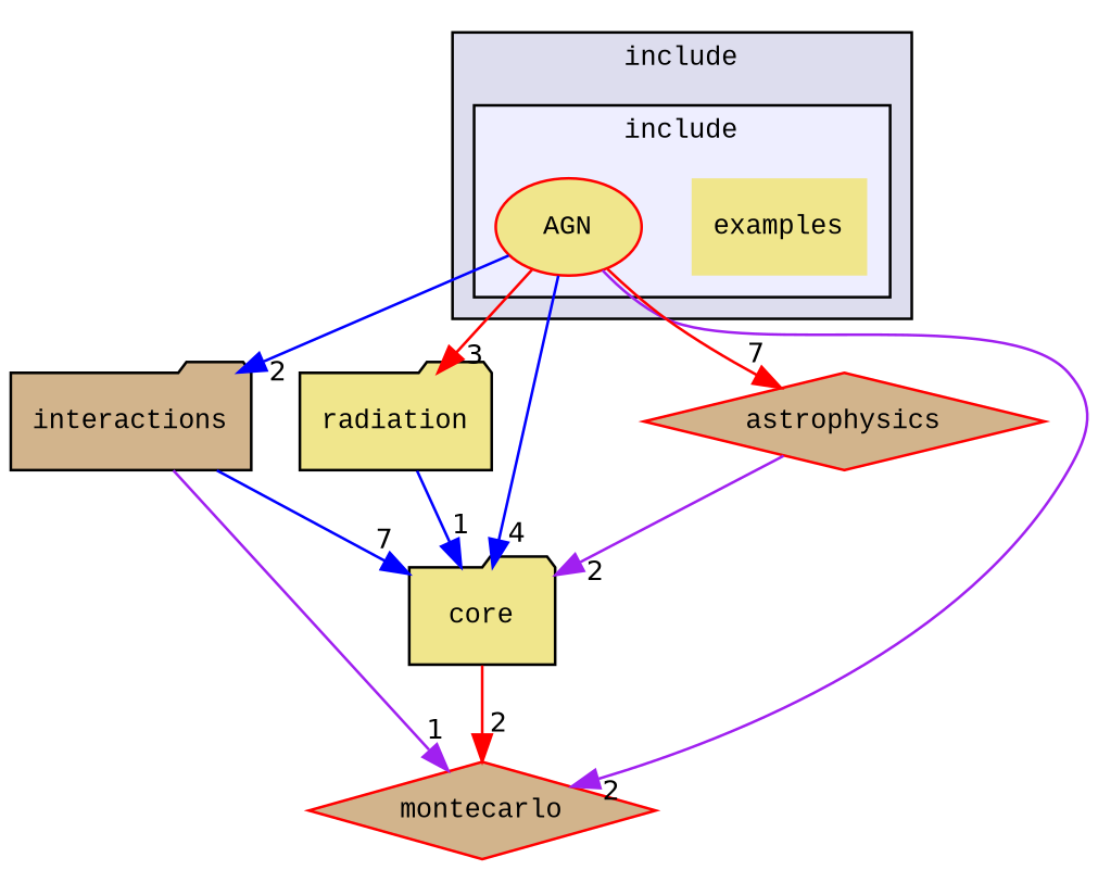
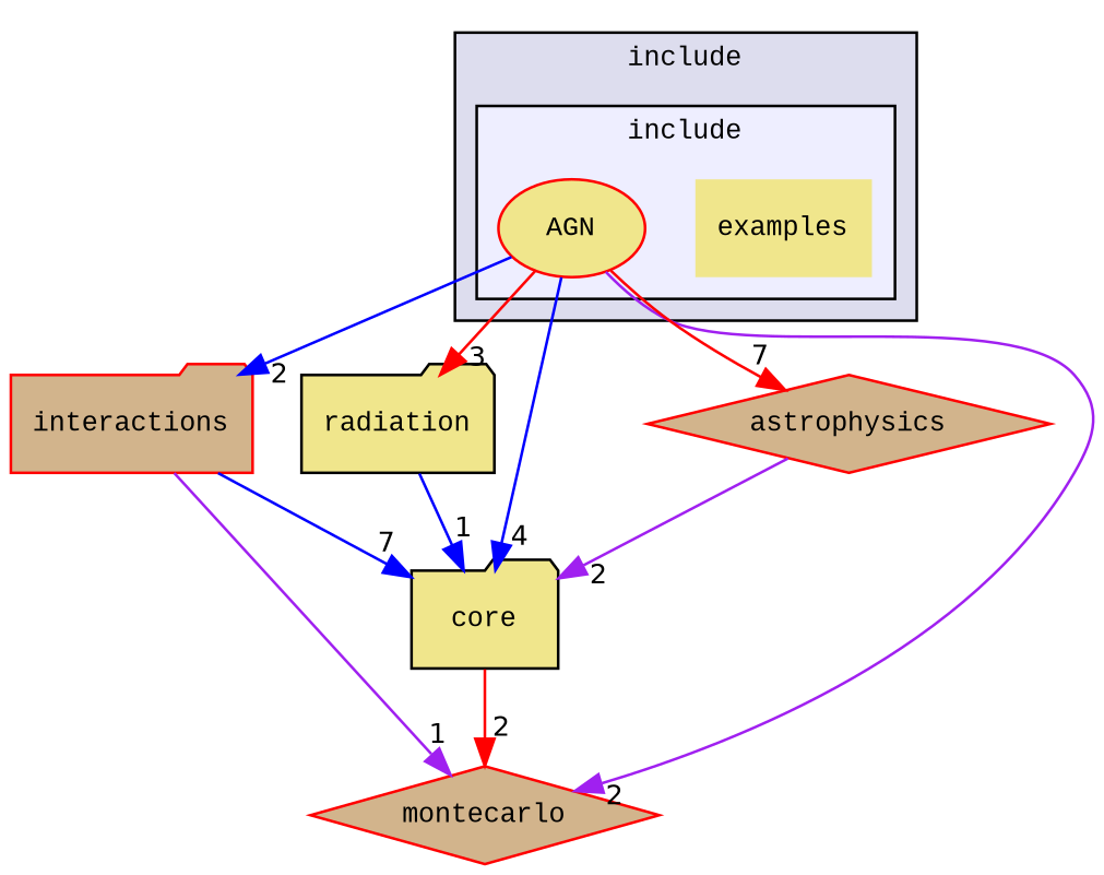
  digraph {
    compound=true
    fontname="Liberation Mono"
    node [fillcolor=khaki fontname="Liberation Mono" fontsize=10 shape=folder style=filled color=red]
    edge [color=blue fontname="Liberation Mono" headlabel=2 labeldistance=1.5 labelfontname=Helvetica labelfontsize=10]
    n1 [label=examples shape=plaintext color=""]
    n2 [label=AGN shape=ellipse]
-   n3 [color=black fillcolor=tan label=interactions]
+   n3 [fillcolor=tan label=interactions]
    n4 [label=radiation color=""]
    n5 [fillcolor=tan label=montecarlo shape=diamond]
    n6 [label=core color=""]
    n7 [fillcolor=tan label=astrophysics shape=diamond]
    subgraph cluster_1 {
      bgcolor="#ddddee"
      fontsize=10
      label=include
      pencolor=black
      subgraph cluster_2 {
        bgcolor="#eeeeff"
        fontsize=10
        label=include
        pencolor=black
        n1
        n2
      }
    }
    n2 -> n3
    n2 -> n4 [color=red headlabel=3]
    n2 -> n5 [color=purple]
    n2 -> n6 [headlabel=4]
    n2 -> n7 [color=red headlabel=7]
    n3 -> n5 [color=purple headlabel=1]
    n3 -> n6 [headlabel=7]
    n4 -> n6 [headlabel=1]
    n6 -> n5 [color=red]
    n7 -> n6 [color=purple]
  }
